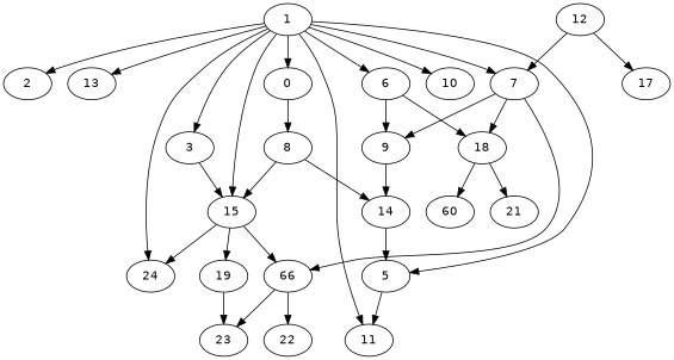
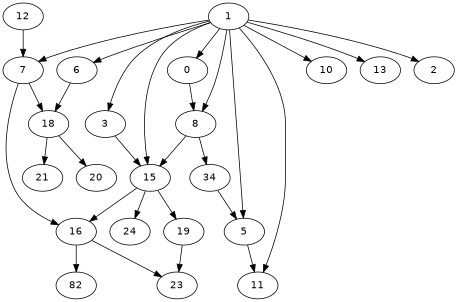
  digraph {
    fontname="DejaVu Sans"
    node [alpha=0.13 fontname="DejaVu Sans"]
    edge [fontname="DejaVu Sans"]
    1 [alpha=0.02]
    2 [alpha=0.10]
    3 [alpha=0.08]
    n4 [alpha=0.06 label=0]
    5 [alpha=0.15]
    6
    7 [alpha=0.19]
    8 [alpha=0.18]
    10 [alpha=0.03]
    11
    13 [alpha=0.01]
    15 [alpha=0.14]
-   9 [alpha=0.03]
    18 [alpha=0.11]
-   16 [alpha=0.06 label=66]
-   14 [alpha=0.17]
+   16 [alpha=0.06]
+   14 [alpha=0.17 label=34]
    19
    24 [alpha=0.05]
-   20 [alpha=0.14 label=60]
+   20 [alpha=0.14]
    21 [alpha=0.18]
    12 [alpha=0.05]
-   17
-   22 [alpha=0.18]
+   22 [alpha=0.18 label=82]
    23 [alpha=0.10]
    1 -> 2
    1 -> 3
    1 -> n4
    1 -> 5
    1 -> 6
    1 -> 7
-   1 -> 24
+   1 -> 8
    1 -> 10
    1 -> 11
    1 -> 13
    1 -> 15
    3 -> 15
    n4 -> 8
    5 -> 11
-   6 -> 9
    6 -> 18
-   7 -> 9
    7 -> 18
    7 -> 16
    8 -> 15
    8 -> 14
    15 -> 16
    15 -> 19
    15 -> 24
-   9 -> 14
    18 -> 20
    18 -> 21
    16 -> 22
    16 -> 23
    14 -> 5
    19 -> 23
    12 -> 7
-   12 -> 17
  }
